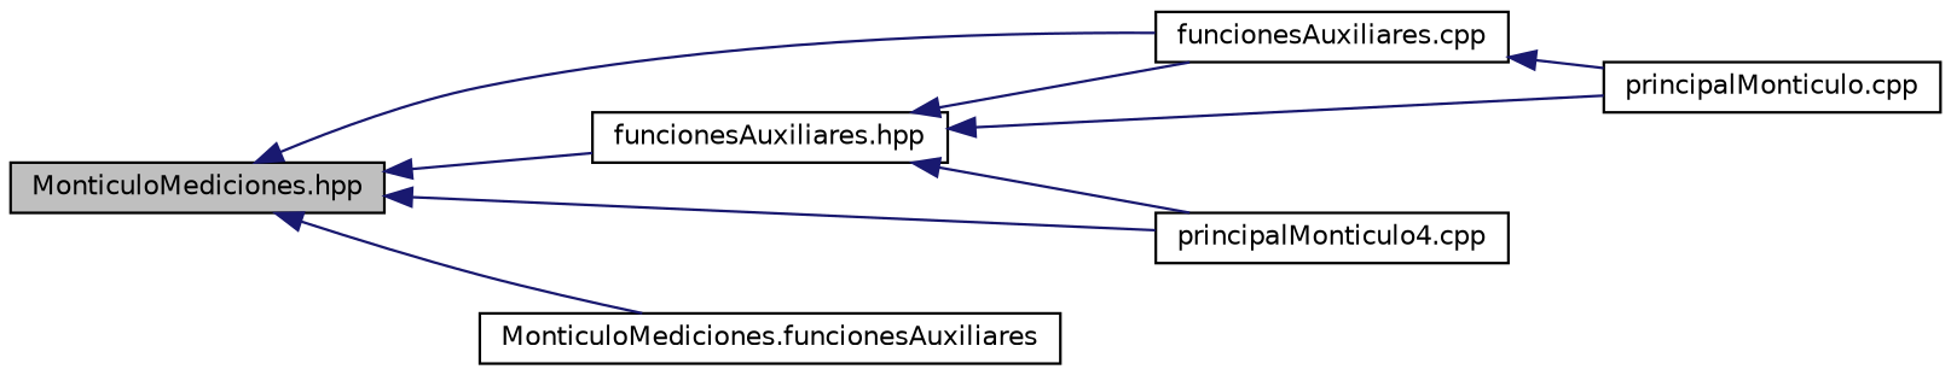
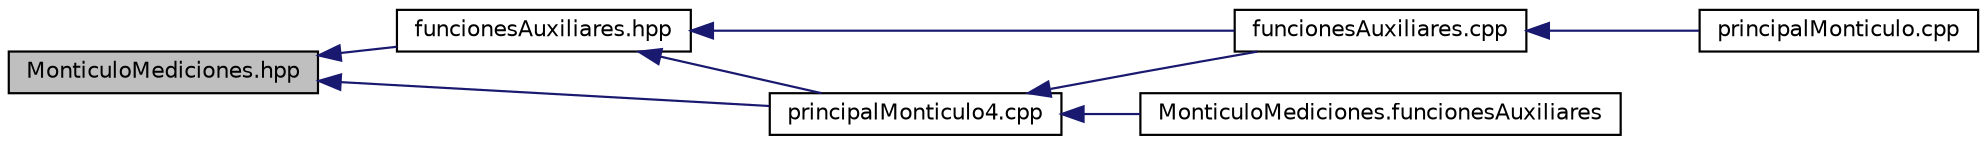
  digraph {
    rankdir=LR
    node [color=black fillcolor=white fontname=Helvetica fontsize=10 shape=record style=filled]
    edge [color=midnightblue dir=back fontname=Helvetica fontsize=10 labelfontname=Helvetica labelfontsize=10 style=solid]
    n1 [fillcolor=grey75 fontcolor=black height=0.2 label="MonticuloMediciones.hpp" width=0.4]
    n2 [height=0.2 label="funcionesAuxiliares.hpp" width=0.4]
    n3 [height=0.2 label="funcionesAuxiliares.cpp" width=0.4]
    n4 [height=0.2 label="principalMonticulo4.cpp" width=0.4]
    n5 [height=0.2 label="MonticuloMediciones.funcionesAuxiliares" width=0.4]
    n6 [height=0.2 label="principalMonticulo.cpp" width=0.4]
    n1 -> n2
-   n1 -> n3
+   n4 -> n3
    n1 -> n4
-   n1 -> n5
+   n4 -> n5
    n2 -> n3
    n2 -> n4
-   n2 -> n6
    n3 -> n6
  }
